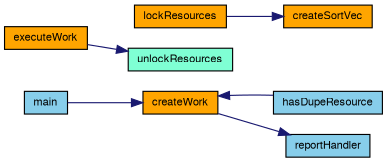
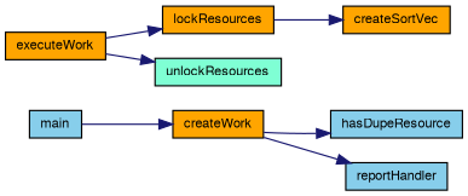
  digraph {
    rankdir=LR
    node [color=black fillcolor=orange fontname=FreeSans fontsize=10 shape=record style=filled]
    edge [color=midnightblue fontname=FreeSans fontsize=10 labelfontname=FreeSans labelfontsize=10 style=solid]
    n1 [fillcolor=skyblue fontcolor=black height=0.2 label=main width=0.4]
    n2 [height=0.2 label=createWork width=0.4]
    n3 [fillcolor=skyblue height=0.2 label=hasDupeResource width=0.4]
    n4 [fillcolor=skyblue height=0.2 label=reportHandler width=0.4]
    n5 [height=0.2 label=executeWork width=0.4]
    n6 [height=0.2 label=lockResources width=0.4]
    n7 [fillcolor=aquamarine height=0.2 label=unlockResources width=0.4]
    n8 [height=0.2 label=createSortVec width=0.4]
    n1 -> n2
-   n3 -> n2
+   n2 -> n3
    n2 -> n4
+   n5 -> n6
    n5 -> n7
    n6 -> n8
  }
